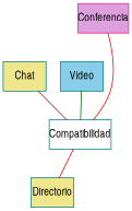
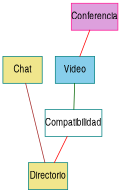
  graph {
    rankdir=BT
    spline=curved
    node [color=teal fillcolor=khaki fontname="Liberation Sans Narrow" margin=0 nodesep=0 ranksep="0.1 equally" shape=record style=filled]
    edge [color=red]
    Directorio [height=auto width=full]
    Compatibilidad [fillcolor=white height=auto width=full]
    Chat [height=auto width=full]
    "Vídeo" [fillcolor=skyblue height=auto width=full]
    Conferencia [color=deeppink fillcolor=plum height=auto width=full]
    subgraph sub_1 {
      rank=same
    }
    Directorio -- Compatibilidad
-   Compatibilidad -- Chat [color=brown]
+   Directorio -- Chat [color=brown]
    Compatibilidad -- "Vídeo" [color=darkgreen]
-   Compatibilidad -- Conferencia
+   "Vídeo" -- Conferencia
  }
